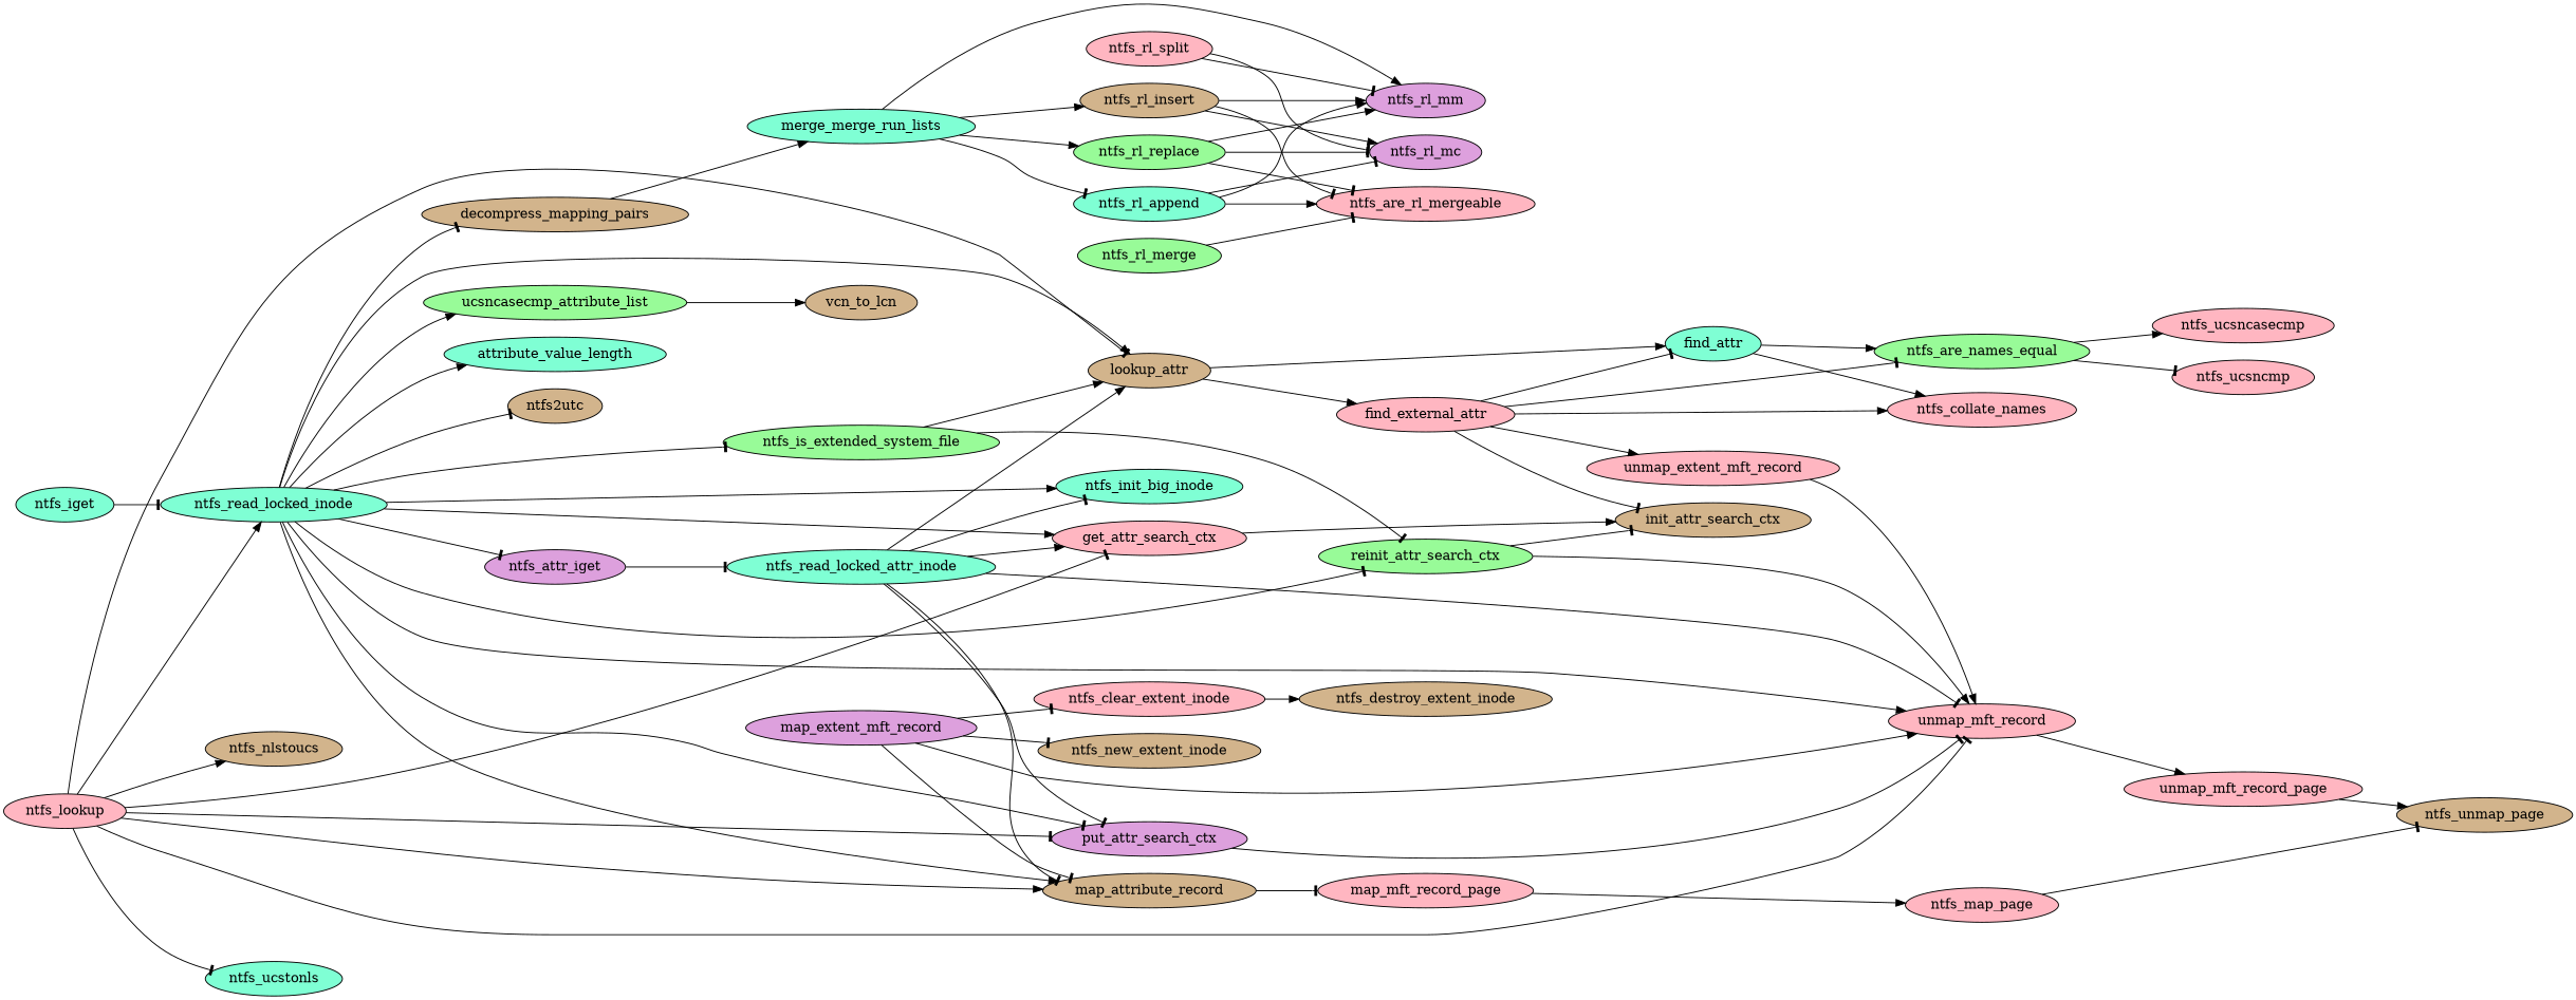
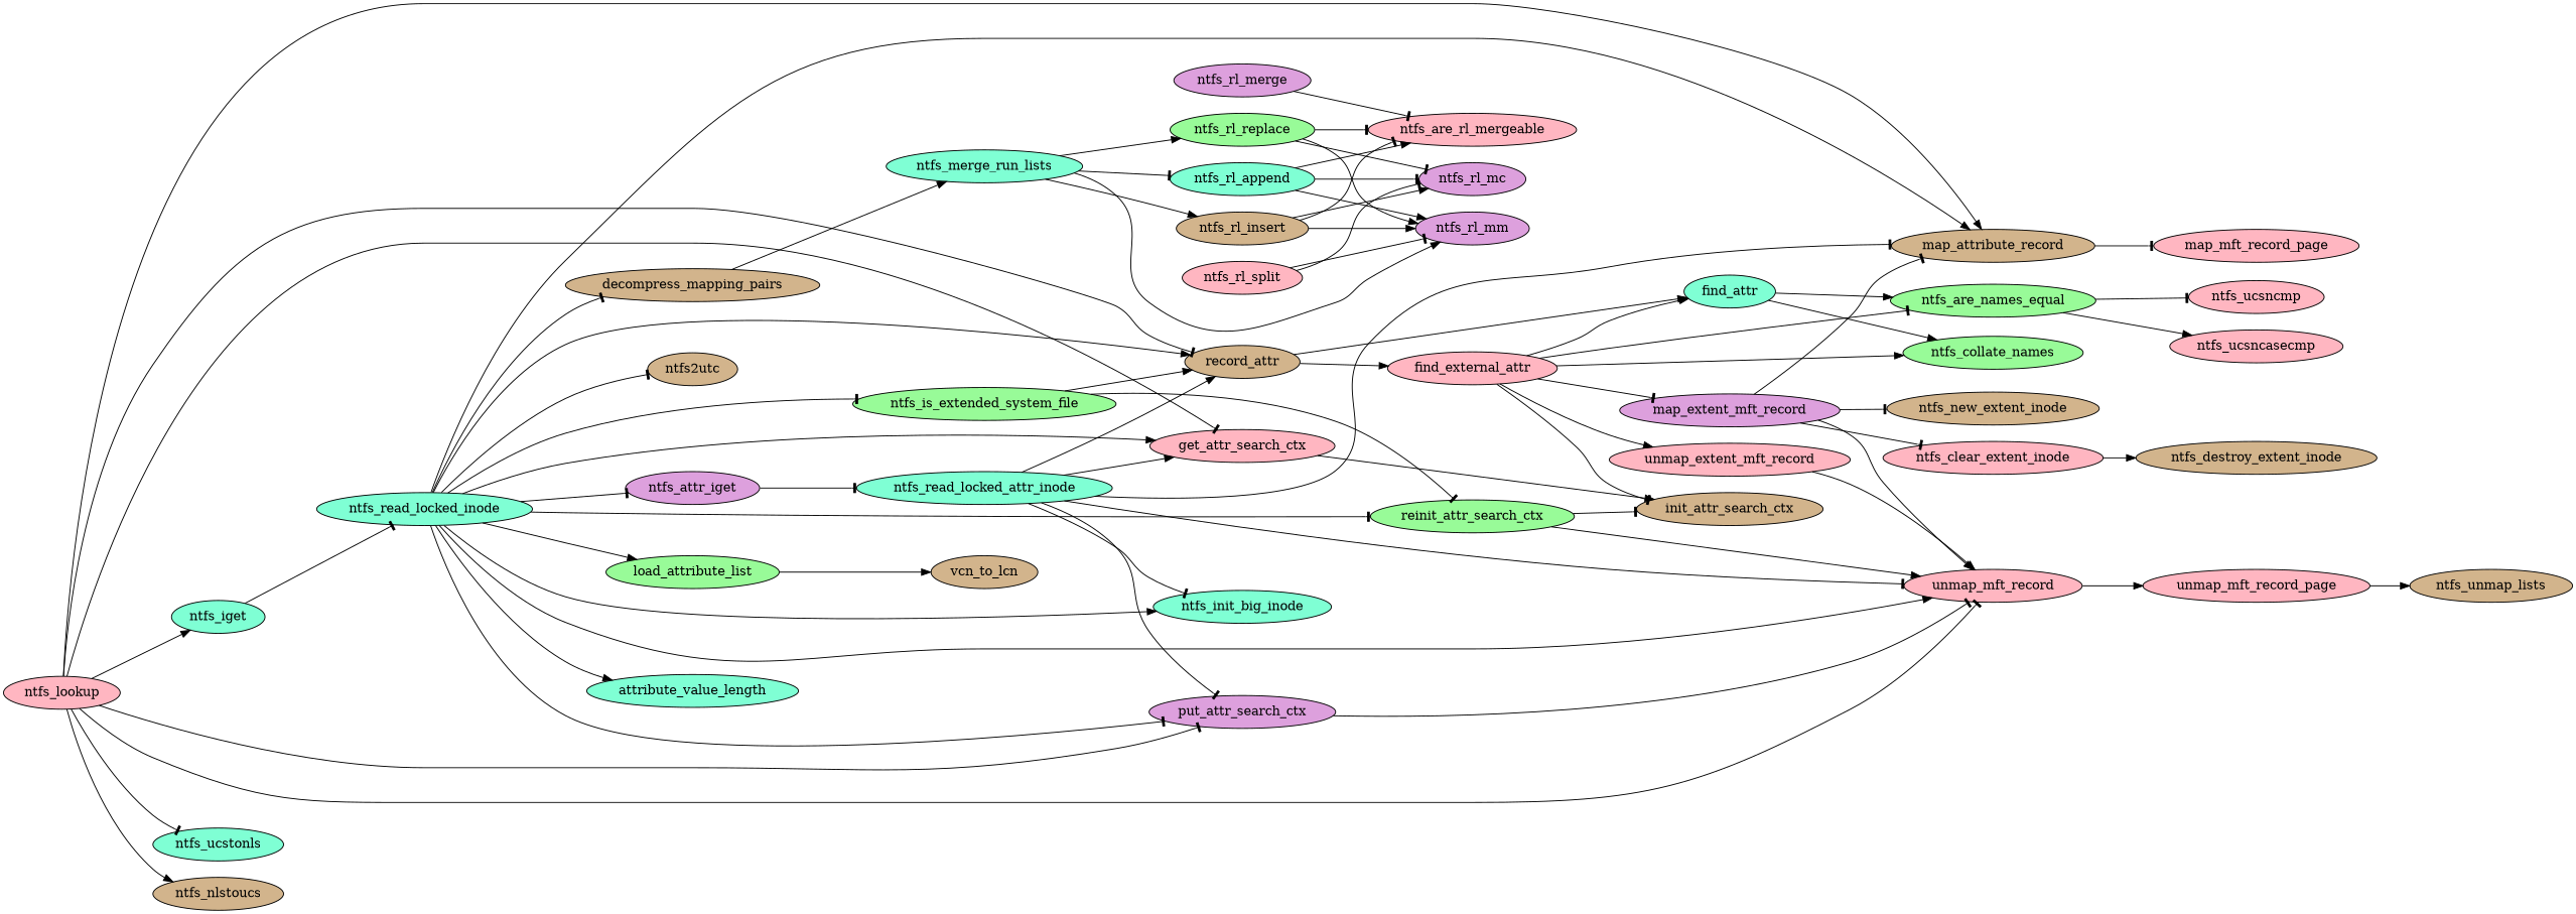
  digraph {
    color=black
    fontcolor=black
    fontname="Times-Roman"
    fontsize=14
    rankdir=LR
    node [color=black fillcolor=lightpink fontcolor=black fontname="Times-Roman" fontsize=14 shape=ellipse style=filled]
    edge [arrowhead=normal color=black fontcolor=black fontname="Times-Roman" fontsize=14]
    decompress_mapping_pairs [fillcolor=tan height=0.500000 width=2.440000]
-   ntfs_merge_run_lists [fillcolor=aquamarine height=0.500000 width=1.920000 label=merge_merge_run_lists]
+   ntfs_merge_run_lists [fillcolor=aquamarine height=0.500000 width=1.920000]
    ntfs_rl_append [fillcolor=aquamarine height=0.500000 width=1.440000]
    ntfs_rl_insert [fillcolor=tan height=0.500000 width=1.310000]
    ntfs_rl_mm [fillcolor=plum height=0.500000 width=1.190000]
    ntfs_rl_replace [fillcolor=palegreen height=0.500000 width=1.440000]
    ntfs_are_rl_mergeable [height=0.500000 width=2.030000]
    ntfs_rl_mc [fillcolor=plum height=0.500000 width=1.110000]
    ntfs_rl_split [height=0.500000 width=1.220000]
    find_attr [fillcolor=aquamarine height=0.500000 width=0.940000]
    ntfs_are_names_equal [fillcolor=palegreen height=0.500000 width=2.030000]
-   ntfs_collate_names [height=0.500000 width=1.780000]
+   ntfs_collate_names [fillcolor=palegreen height=0.500000 width=1.780000]
    ntfs_ucsncasecmp [height=0.500000 width=1.690000]
    ntfs_ucsncmp [height=0.500000 width=1.360000]
    find_external_attr [height=0.500000 width=1.670000]
    map_extent_mft_record [fillcolor=plum height=0.500000 width=2.140000]
    unmap_extent_mft_record [height=0.500000 width=2.330000]
    init_attr_search_ctx [fillcolor=tan height=0.500000 width=1.830000]
    n19 [fillcolor=tan height=0.500000 label=map_attribute_record width=1.580000]
    unmap_mft_record [height=0.500000 width=1.780000]
    ntfs_clear_extent_inode [height=0.500000 width=2.140000]
    ntfs_new_extent_inode [fillcolor=tan height=0.500000 width=2.080000]
    reinit_attr_search_ctx [fillcolor=palegreen height=0.500000 width=1.970000]
    map_mft_record_page [height=0.500000 width=2.030000]
    unmap_mft_record_page [height=0.500000 width=2.220000]
    ntfs_destroy_extent_inode [fillcolor=tan height=0.500000 width=2.330000]
-   ntfs_map_page [height=0.500000 width=1.470000]
-   ntfs_unmap_page [fillcolor=tan height=0.500000 width=1.670000]
+   ntfs_unmap_page [fillcolor=tan height=0.500000 width=1.670000 label=ntfs_unmap_lists]
    get_attr_search_ctx [height=0.500000 width=1.810000]
    ntfs_iget [fillcolor=aquamarine height=0.500000 width=0.970000]
    ntfs_read_locked_inode [fillcolor=aquamarine height=0.500000 width=2.140000]
-   load_attribute_list [fillcolor=palegreen height=0.500000 width=1.690000 label=ucsncasecmp_attribute_list]
-   lookup_attr [fillcolor=tan height=0.500000 width=1.170000]
+   load_attribute_list [fillcolor=palegreen height=0.500000 width=1.690000]
+   lookup_attr [fillcolor=tan height=0.500000 width=1.170000 label=record_attr]
    ntfs_attr_iget [fillcolor=plum height=0.500000 width=1.310000]
    put_attr_search_ctx [fillcolor=plum height=0.500000 width=1.810000]
    ntfs_init_big_inode [fillcolor=aquamarine height=0.500000 width=1.810000]
    ntfs_is_extended_system_file [fillcolor=palegreen height=0.500000 width=2.580000]
    attribute_value_length [fillcolor=aquamarine height=0.500000 width=2.030000]
    ntfs2utc [fillcolor=tan height=0.500000 width=0.920000]
    vcn_to_lcn [fillcolor=tan height=0.500000 width=1.140000]
    ntfs_read_locked_attr_inode [fillcolor=aquamarine height=0.500000 width=2.500000]
    ntfs_ucstonls [fillcolor=aquamarine height=0.500000 width=1.310000]
    ntfs_lookup [height=0.500000 width=1.220000]
    ntfs_nlstoucs [fillcolor=tan height=0.500000 width=1.310000]
-   ntfs_rl_merge [fillcolor=palegreen height=0.500000 width=1.360000]
+   ntfs_rl_merge [fillcolor=plum height=0.500000 width=1.360000]
    decompress_mapping_pairs -> ntfs_merge_run_lists
    ntfs_merge_run_lists -> ntfs_rl_append [arrowhead=tee]
    ntfs_merge_run_lists -> ntfs_rl_insert
    ntfs_merge_run_lists -> ntfs_rl_mm
    ntfs_merge_run_lists -> ntfs_rl_replace
    ntfs_rl_append -> ntfs_rl_mm
    ntfs_rl_append -> ntfs_are_rl_mergeable
    ntfs_rl_append -> ntfs_rl_mc [arrowhead=tee]
    ntfs_rl_insert -> ntfs_rl_mm
    ntfs_rl_insert -> ntfs_are_rl_mergeable [arrowhead=tee]
    ntfs_rl_insert -> ntfs_rl_mc
    ntfs_rl_replace -> ntfs_rl_mm
    ntfs_rl_replace -> ntfs_are_rl_mergeable [arrowhead=tee]
    ntfs_rl_replace -> ntfs_rl_mc [arrowhead=tee]
    ntfs_rl_split -> ntfs_rl_mm [arrowhead=tee]
    ntfs_rl_split -> ntfs_rl_mc [arrowhead=tee]
    find_attr -> ntfs_are_names_equal
    find_attr -> ntfs_collate_names
    ntfs_are_names_equal -> ntfs_ucsncasecmp
    ntfs_are_names_equal -> ntfs_ucsncmp [arrowhead=tee]
-   find_external_attr -> find_attr [arrowhead=tee]
+   find_external_attr -> find_attr
    find_external_attr -> ntfs_are_names_equal [arrowhead=tee]
    find_external_attr -> ntfs_collate_names
+   find_external_attr -> map_extent_mft_record [arrowhead=tee]
    find_external_attr -> unmap_extent_mft_record
    find_external_attr -> init_attr_search_ctx [arrowhead=tee]
    map_extent_mft_record -> n19 [arrowhead=tee]
    map_extent_mft_record -> unmap_mft_record
    map_extent_mft_record -> ntfs_clear_extent_inode [arrowhead=tee]
    map_extent_mft_record -> ntfs_new_extent_inode [arrowhead=tee]
    unmap_extent_mft_record -> unmap_mft_record
    n19 -> map_mft_record_page [arrowhead=tee]
    unmap_mft_record -> unmap_mft_record_page
    ntfs_clear_extent_inode -> ntfs_destroy_extent_inode
    reinit_attr_search_ctx -> init_attr_search_ctx [arrowhead=tee]
    reinit_attr_search_ctx -> unmap_mft_record
-   map_mft_record_page -> ntfs_map_page
    unmap_mft_record_page -> ntfs_unmap_page
-   ntfs_map_page -> ntfs_unmap_page [arrowhead=tee]
    get_attr_search_ctx -> init_attr_search_ctx
    ntfs_iget -> ntfs_read_locked_inode [arrowhead=tee]
    ntfs_read_locked_inode -> decompress_mapping_pairs [arrowhead=tee]
    ntfs_read_locked_inode -> n19
    ntfs_read_locked_inode -> unmap_mft_record
    ntfs_read_locked_inode -> reinit_attr_search_ctx [arrowhead=tee]
    ntfs_read_locked_inode -> get_attr_search_ctx
    ntfs_read_locked_inode -> load_attribute_list
    ntfs_read_locked_inode -> lookup_attr
    ntfs_read_locked_inode -> ntfs_attr_iget [arrowhead=tee]
    ntfs_read_locked_inode -> put_attr_search_ctx [arrowhead=tee]
    ntfs_read_locked_inode -> ntfs_init_big_inode
    ntfs_read_locked_inode -> ntfs_is_extended_system_file [arrowhead=tee]
    ntfs_read_locked_inode -> attribute_value_length
    ntfs_read_locked_inode -> ntfs2utc [arrowhead=tee]
    load_attribute_list -> vcn_to_lcn
    lookup_attr -> find_attr
    lookup_attr -> find_external_attr
    ntfs_attr_iget -> ntfs_read_locked_attr_inode [arrowhead=tee]
    put_attr_search_ctx -> unmap_mft_record [arrowhead=tee]
    ntfs_is_extended_system_file -> reinit_attr_search_ctx [arrowhead=tee]
    ntfs_is_extended_system_file -> lookup_attr
    ntfs_read_locked_attr_inode -> n19 [arrowhead=tee]
    ntfs_read_locked_attr_inode -> unmap_mft_record [arrowhead=tee]
    ntfs_read_locked_attr_inode -> get_attr_search_ctx
    ntfs_read_locked_attr_inode -> lookup_attr
    ntfs_read_locked_attr_inode -> put_attr_search_ctx [arrowhead=tee]
    ntfs_read_locked_attr_inode -> ntfs_init_big_inode [arrowhead=tee]
    ntfs_lookup -> n19
    ntfs_lookup -> unmap_mft_record [arrowhead=tee]
    ntfs_lookup -> get_attr_search_ctx [arrowhead=tee]
-   ntfs_lookup -> ntfs_read_locked_inode
+   ntfs_lookup -> ntfs_iget
    ntfs_lookup -> lookup_attr [arrowhead=tee]
    ntfs_lookup -> put_attr_search_ctx [arrowhead=tee]
    ntfs_lookup -> ntfs_ucstonls [arrowhead=tee]
    ntfs_lookup -> ntfs_nlstoucs
    ntfs_rl_merge -> ntfs_are_rl_mergeable [arrowhead=tee]
  }
